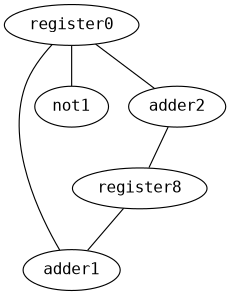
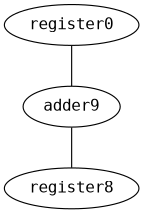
  graph {
    fontname="DejaVu Sans Mono"
    node [fontname="DejaVu Sans Mono" type=register]
    edge [delay=5 fontname="DejaVu Sans Mono"]
    n1 [label=register0]
-   adder1 [type=adder]
-   not1 [type=not]
-   adder2
+   adder2 [label=adder9]
    n5 [label=register8]
-   n1 -- adder1
-   n1 -- not1 [delay=1]
    n1 -- adder2 [delay=30]
    adder2 -- n5 [delay=70]
-   n5 -- adder1
  }
